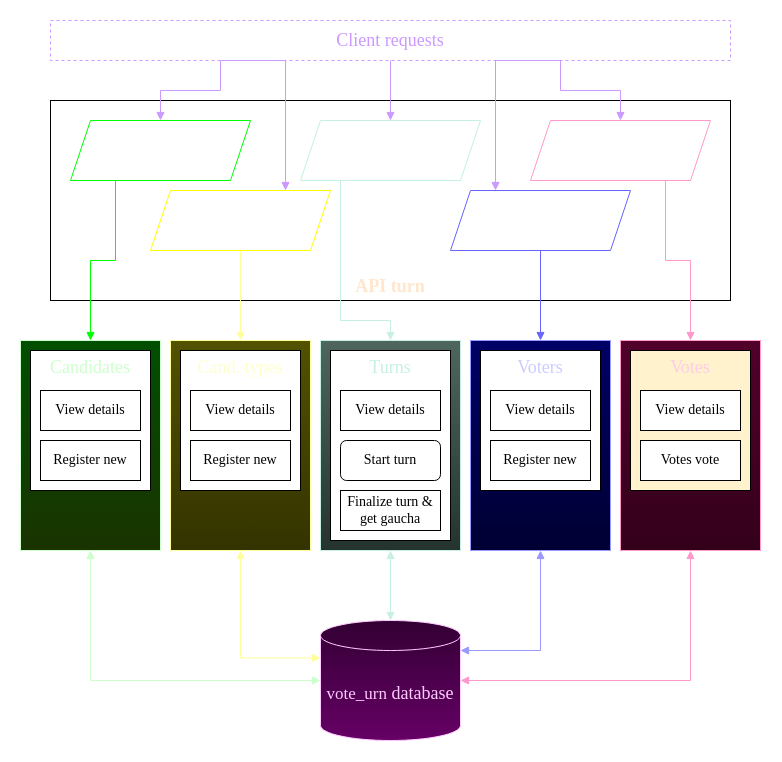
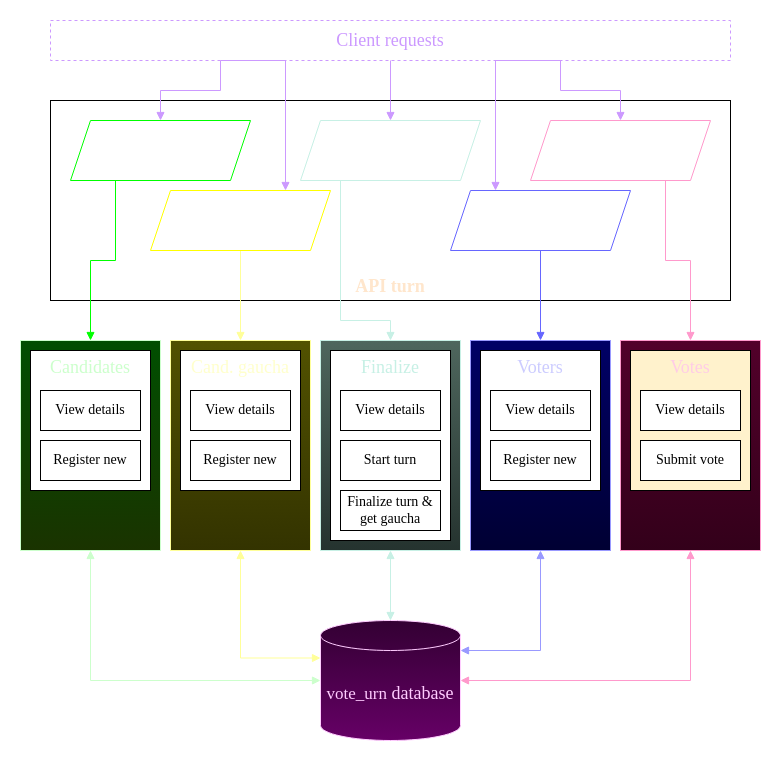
  <mxCell id="0" />
  <mxCell id="1" parent="0" />
  <mxCell id="2" value="&lt;font&gt;Client requests&lt;/font&gt;" style="rounded=0;whiteSpace=wrap;html=1;fontFamily=Bahnschrift;fontSize=18;fontColor=#CC99FF;strokeColor=#CC99FF;dashed=1;" parent="1" vertex="1"><mxGeometry x="50" y="20" width="680" height="40" as="geometry" /></mxCell>
  <mxCell id="3" value="API turn" style="rounded=0;whiteSpace=wrap;html=1;fontFamily=Bahnschrift;verticalAlign=bottom;fontSize=18;fontStyle=1;fontColor=#FFE6CC;" parent="1" vertex="1"><mxGeometry x="50" y="100" width="680" height="200" as="geometry" /></mxCell>
  <mxCell id="4" value="" style="shape=parallelogram;perimeter=parallelogramPerimeter;whiteSpace=wrap;html=1;fixedSize=1;fontFamily=Bahnschrift;fontSize=18;fontColor=#FFE6CC;strokeColor=#00FF00;" parent="1" vertex="1"><mxGeometry x="70" y="120" width="180" height="60" as="geometry" /></mxCell>
  <mxCell id="5" style="edgeStyle=orthogonalEdgeStyle;rounded=0;orthogonalLoop=1;jettySize=auto;html=1;entryX=0.5;entryY=0;entryDx=0;entryDy=0;strokeColor=#FFFF99;fontFamily=Bahnschrift;fontSize=14;fontColor=#FFFF00;endArrow=block;endFill=1;" parent="1" source="6" target="25" edge="1"><mxGeometry relative="1" as="geometry" /></mxCell>
  <mxCell id="6" value="" style="shape=parallelogram;perimeter=parallelogramPerimeter;whiteSpace=wrap;html=1;fixedSize=1;fontFamily=Bahnschrift;fontSize=18;fontColor=#FFE6CC;strokeColor=#FFFF00;" parent="1" vertex="1"><mxGeometry x="150" y="190" width="180" height="60" as="geometry" /></mxCell>
  <mxCell id="7" style="edgeStyle=orthogonalEdgeStyle;rounded=0;orthogonalLoop=1;jettySize=auto;html=1;entryX=0.5;entryY=0;entryDx=0;entryDy=0;strokeColor=#6666FF;fontFamily=Bahnschrift;fontSize=14;fontColor=#FFFF00;endArrow=block;endFill=1;" parent="1" source="8" target="30" edge="1"><mxGeometry relative="1" as="geometry" /></mxCell>
  <mxCell id="8" value="" style="shape=parallelogram;perimeter=parallelogramPerimeter;whiteSpace=wrap;html=1;fixedSize=1;fontFamily=Bahnschrift;fontSize=18;fontColor=#FFE6CC;strokeColor=#6666FF;" parent="1" vertex="1"><mxGeometry x="450" y="190" width="180" height="60" as="geometry" /></mxCell>
  <mxCell id="9" value="" style="shape=parallelogram;perimeter=parallelogramPerimeter;whiteSpace=wrap;html=1;fixedSize=1;fontFamily=Bahnschrift;fontSize=18;fontColor=#FFE6CC;strokeColor=#FF99CC;" parent="1" vertex="1"><mxGeometry x="530" y="120" width="180" height="60" as="geometry" /></mxCell>
  <mxCell id="10" style="edgeStyle=orthogonalEdgeStyle;rounded=0;orthogonalLoop=1;jettySize=auto;html=1;entryX=0.5;entryY=0;entryDx=0;entryDy=0;strokeColor=#C7F0E5;fontFamily=Bahnschrift;fontSize=14;fontColor=#FFFF00;endArrow=block;endFill=1;" parent="1" source="11" target="40" edge="1"><mxGeometry relative="1" as="geometry"><Array as="points"><mxPoint x="340" y="320" /><mxPoint x="390" y="320" /></Array></mxGeometry></mxCell>
  <mxCell id="11" value="" style="shape=parallelogram;perimeter=parallelogramPerimeter;whiteSpace=wrap;html=1;fixedSize=1;fontFamily=Bahnschrift;fontSize=18;fontColor=#FFE6CC;strokeColor=#C7F0E5;" parent="1" vertex="1"><mxGeometry x="300" y="120" width="180" height="60" as="geometry" /></mxCell>
  <mxCell id="12" style="edgeStyle=orthogonalEdgeStyle;rounded=0;orthogonalLoop=1;jettySize=auto;html=1;entryX=0.5;entryY=0;entryDx=0;entryDy=0;fontFamily=Bahnschrift;fontSize=14;fontColor=#CC99FF;strokeColor=#CC99FF;endArrow=block;endFill=1;exitX=0.25;exitY=1;exitDx=0;exitDy=0;" parent="1" source="2" target="4" edge="1"><mxGeometry relative="1" as="geometry"><Array as="points"><mxPoint x="220" y="90" /><mxPoint x="160" y="90" /></Array></mxGeometry></mxCell>
  <mxCell id="13" style="edgeStyle=orthogonalEdgeStyle;rounded=0;orthogonalLoop=1;jettySize=auto;html=1;entryX=0.5;entryY=0;entryDx=0;entryDy=0;fontFamily=Bahnschrift;fontSize=14;fontColor=#C7F0E5;strokeColor=#00FF00;endArrow=block;endFill=1;exitX=0.25;exitY=1;exitDx=0;exitDy=0;" parent="1" source="4" target="20" edge="1"><mxGeometry relative="1" as="geometry"><mxPoint x="220" y="80" as="sourcePoint" /><mxPoint x="170" y="130" as="targetPoint" /></mxGeometry></mxCell>
  <mxCell id="14" style="edgeStyle=orthogonalEdgeStyle;rounded=0;orthogonalLoop=1;jettySize=auto;html=1;entryX=0.75;entryY=0;entryDx=0;entryDy=0;strokeColor=#CC99FF;fontFamily=Bahnschrift;fontSize=14;fontColor=#CC99FF;endArrow=block;endFill=1;exitX=0.25;exitY=1;exitDx=0;exitDy=0;" parent="1" source="2" target="6" edge="1"><mxGeometry relative="1" as="geometry"><Array as="points"><mxPoint x="285" y="60" /></Array></mxGeometry></mxCell>
  <mxCell id="15" style="edgeStyle=orthogonalEdgeStyle;rounded=0;orthogonalLoop=1;jettySize=auto;html=1;entryX=0.5;entryY=0;entryDx=0;entryDy=0;strokeColor=#CC99FF;fontFamily=Bahnschrift;fontSize=14;fontColor=#CC99FF;endArrow=block;endFill=1;exitX=0.5;exitY=1;exitDx=0;exitDy=0;" parent="1" source="2" target="11" edge="1"><mxGeometry relative="1" as="geometry"><mxPoint x="230" y="80" as="sourcePoint" /><mxPoint x="295" y="200" as="targetPoint" /><Array as="points"><mxPoint x="390" y="100" /><mxPoint x="390" y="100" /></Array></mxGeometry></mxCell>
  <mxCell id="16" style="edgeStyle=orthogonalEdgeStyle;rounded=0;orthogonalLoop=1;jettySize=auto;html=1;entryX=0.25;entryY=0;entryDx=0;entryDy=0;strokeColor=#CC99FF;fontFamily=Bahnschrift;fontSize=14;fontColor=#CC99FF;endArrow=block;endFill=1;exitX=0.75;exitY=1;exitDx=0;exitDy=0;" parent="1" source="2" target="8" edge="1"><mxGeometry relative="1" as="geometry"><mxPoint x="400" y="80" as="sourcePoint" /><mxPoint x="400" y="130" as="targetPoint" /><Array as="points"><mxPoint x="495" y="60" /></Array></mxGeometry></mxCell>
  <mxCell id="17" style="edgeStyle=orthogonalEdgeStyle;rounded=0;orthogonalLoop=1;jettySize=auto;html=1;entryX=0.5;entryY=0;entryDx=0;entryDy=0;strokeColor=#CC99FF;fontFamily=Bahnschrift;fontSize=14;fontColor=#CC99FF;endArrow=block;endFill=1;exitX=0.75;exitY=1;exitDx=0;exitDy=0;" parent="1" source="2" target="9" edge="1"><mxGeometry relative="1" as="geometry"><mxPoint x="570" y="80" as="sourcePoint" /><mxPoint x="505" y="200" as="targetPoint" /><Array as="points"><mxPoint x="560" y="90" /><mxPoint x="620" y="90" /></Array></mxGeometry></mxCell>
  <mxCell id="18" style="edgeStyle=orthogonalEdgeStyle;rounded=0;orthogonalLoop=1;jettySize=auto;html=1;entryX=0.5;entryY=0;entryDx=0;entryDy=0;strokeColor=#FF99CC;fontFamily=Bahnschrift;fontSize=14;fontColor=#FFFF00;endArrow=block;endFill=1;exitX=0.75;exitY=1;exitDx=0;exitDy=0;" parent="1" source="9" target="35" edge="1"><mxGeometry relative="1" as="geometry"><mxPoint x="550" y="260" as="sourcePoint" /><mxPoint x="550" y="350" as="targetPoint" /></mxGeometry></mxCell>
  <mxCell id="19" style="edgeStyle=orthogonalEdgeStyle;rounded=0;orthogonalLoop=1;jettySize=auto;html=1;entryX=0;entryY=0.5;entryDx=0;entryDy=0;entryPerimeter=0;strokeColor=#CCFFCC;fontFamily=Hack;fontSize=17;fontColor=#FFCCFF;exitX=0.5;exitY=1;exitDx=0;exitDy=0;endArrow=block;endFill=1;startArrow=block;startFill=1;" edge="1" parent="1" source="20" target="45"><mxGeometry relative="1" as="geometry"><Array as="points"><mxPoint x="90" y="680" /></Array></mxGeometry></mxCell>
  <mxCell id="20" value="" style="rounded=0;whiteSpace=wrap;html=1;fontFamily=Bahnschrift;fontSize=13;fontColor=#C2E9FC;gradientColor=#004F00;fillColor=#1A3300;strokeColor=#CCFFCC;gradientDirection=north;container=0;" parent="1" vertex="1"><mxGeometry x="20" y="340" width="140" height="210" as="geometry" /></mxCell>
  <mxCell id="21" value="&lt;font&gt;Candidates&lt;/font&gt;" style="rounded=0;whiteSpace=wrap;html=1;fontFamily=Bahnschrift;fontSize=18;verticalAlign=top;fontColor=#CCFFCC;container=0;" parent="1" vertex="1"><mxGeometry x="30" y="350" width="120" height="140" as="geometry" /></mxCell>
  <mxCell id="22" value="Register new" style="rounded=0;whiteSpace=wrap;html=1;fontFamily=Bahnschrift;fontSize=14;container=0;" parent="1" vertex="1"><mxGeometry x="40" y="440" width="100" height="40" as="geometry" /></mxCell>
  <mxCell id="23" value="View details" style="rounded=0;whiteSpace=wrap;html=1;fontFamily=Bahnschrift;fontSize=14;container=0;" parent="1" vertex="1"><mxGeometry x="40" y="390" width="100" height="40" as="geometry" /></mxCell>
  <mxCell id="24" style="edgeStyle=orthogonalEdgeStyle;rounded=0;orthogonalLoop=1;jettySize=auto;html=1;entryX=0;entryY=0;entryDx=0;entryDy=37.5;entryPerimeter=0;strokeColor=#FFFF99;fontFamily=Hack;fontSize=17;fontColor=#FFCCFF;exitX=0.5;exitY=1;exitDx=0;exitDy=0;endArrow=block;endFill=1;startArrow=block;startFill=1;" edge="1" parent="1" source="25" target="45"><mxGeometry relative="1" as="geometry" /></mxCell>
  <mxCell id="25" value="" style="rounded=0;whiteSpace=wrap;html=1;fontFamily=Bahnschrift;fontSize=13;fontColor=#C2E9FC;gradientColor=#525200;fillColor=#333300;strokeColor=#FFFF99;gradientDirection=north;container=0;" parent="1" vertex="1"><mxGeometry x="170" y="340" width="140" height="210" as="geometry" /></mxCell>
- <mxCell id="26" value="&lt;font color=&quot;#ffffcc&quot;&gt;Cand. types&lt;/font&gt;" style="rounded=0;whiteSpace=wrap;html=1;fontFamily=Bahnschrift;fontSize=18;verticalAlign=top;fontColor=#CCFFCC;container=0;" parent="1" vertex="1"><mxGeometry x="180" y="350" width="120" height="140" as="geometry" /></mxCell>
+ <mxCell id="26" value="&lt;font color=&quot;#ffffcc&quot;&gt;Cand. gaucha&lt;/font&gt;" style="rounded=0;whiteSpace=wrap;html=1;fontFamily=Bahnschrift;fontSize=18;verticalAlign=top;fontColor=#CCFFCC;container=0;" parent="1" vertex="1"><mxGeometry x="180" y="350" width="120" height="140" as="geometry" /></mxCell>
  <mxCell id="27" value="View details" style="rounded=0;whiteSpace=wrap;html=1;fontFamily=Bahnschrift;fontSize=14;container=0;" parent="1" vertex="1"><mxGeometry x="190" y="390" width="100" height="40" as="geometry" /></mxCell>
  <mxCell id="28" value="Register new" style="rounded=0;whiteSpace=wrap;html=1;fontFamily=Bahnschrift;fontSize=14;container=0;" parent="1" vertex="1"><mxGeometry x="190" y="440" width="100" height="40" as="geometry" /></mxCell>
  <mxCell id="29" style="edgeStyle=orthogonalEdgeStyle;rounded=0;orthogonalLoop=1;jettySize=auto;html=1;entryX=1;entryY=0.25;entryDx=0;entryDy=0;entryPerimeter=0;strokeColor=#9999FF;fontFamily=Hack;fontSize=17;fontColor=#FFCCFF;exitX=0.5;exitY=1;exitDx=0;exitDy=0;endArrow=block;endFill=1;startArrow=block;startFill=1;" edge="1" parent="1" source="30" target="45"><mxGeometry relative="1" as="geometry" /></mxCell>
  <mxCell id="30" value="" style="rounded=0;whiteSpace=wrap;html=1;fontFamily=Bahnschrift;fontSize=13;fontColor=#C2E9FC;gradientColor=#000066;fillColor=#000033;strokeColor=#9999FF;gradientDirection=north;container=0;" parent="1" vertex="1"><mxGeometry x="470" y="340" width="140" height="210" as="geometry" /></mxCell>
  <mxCell id="31" value="&lt;font color=&quot;#ccccff&quot;&gt;Voters&lt;/font&gt;" style="rounded=0;whiteSpace=wrap;html=1;fontFamily=Bahnschrift;fontSize=18;verticalAlign=top;fontColor=#CCFFCC;container=0;" parent="1" vertex="1"><mxGeometry x="480" y="350" width="120" height="140" as="geometry" /></mxCell>
  <mxCell id="32" value="View details" style="rounded=0;whiteSpace=wrap;html=1;fontFamily=Bahnschrift;fontSize=14;container=0;" parent="1" vertex="1"><mxGeometry x="490" y="390" width="100" height="40" as="geometry" /></mxCell>
  <mxCell id="33" value="Register new" style="rounded=0;whiteSpace=wrap;html=1;fontFamily=Bahnschrift;fontSize=14;container=0;" parent="1" vertex="1"><mxGeometry x="490" y="440" width="100" height="40" as="geometry" /></mxCell>
  <mxCell id="34" style="edgeStyle=orthogonalEdgeStyle;rounded=0;orthogonalLoop=1;jettySize=auto;html=1;entryX=1;entryY=0.5;entryDx=0;entryDy=0;entryPerimeter=0;strokeColor=#FF99CC;fontFamily=Hack;fontSize=17;fontColor=#FFCCFF;exitX=0.5;exitY=1;exitDx=0;exitDy=0;endArrow=block;endFill=1;startArrow=block;startFill=1;" edge="1" parent="1" source="35" target="45"><mxGeometry relative="1" as="geometry" /></mxCell>
  <mxCell id="35" value="" style="rounded=0;whiteSpace=wrap;html=1;fontFamily=Bahnschrift;fontSize=13;fontColor=#C2E9FC;gradientColor=#52002A;fillColor=#33001A;strokeColor=#FF99CC;gradientDirection=north;container=0;" parent="1" vertex="1"><mxGeometry x="620" y="340" width="140" height="210" as="geometry" /></mxCell>
  <mxCell id="36" value="&lt;font color=&quot;#ffcce6&quot;&gt;Votes&lt;/font&gt;" style="rounded=0;whiteSpace=wrap;html=1;fontFamily=Bahnschrift;fontSize=18;verticalAlign=top;fontColor=#CCFFCC;container=0;fillColor=#fff2cc;" parent="1" vertex="1"><mxGeometry x="630" y="350" width="120" height="140" as="geometry" /></mxCell>
  <mxCell id="37" value="View details" style="rounded=0;whiteSpace=wrap;html=1;fontFamily=Bahnschrift;fontSize=14;container=0;" parent="1" vertex="1"><mxGeometry x="640" y="390" width="100" height="40" as="geometry" /></mxCell>
- <mxCell id="38" value="Votes vote" style="rounded=0;whiteSpace=wrap;html=1;fontFamily=Bahnschrift;fontSize=14;container=0;" parent="1" vertex="1"><mxGeometry x="640" y="440" width="100" height="40" as="geometry" /></mxCell>
+ <mxCell id="38" value="Submit vote" style="rounded=0;whiteSpace=wrap;html=1;fontFamily=Bahnschrift;fontSize=14;container=0;" parent="1" vertex="1"><mxGeometry x="640" y="440" width="100" height="40" as="geometry" /></mxCell>
  <mxCell id="39" style="edgeStyle=orthogonalEdgeStyle;rounded=0;orthogonalLoop=1;jettySize=auto;html=1;entryX=0.5;entryY=0;entryDx=0;entryDy=0;entryPerimeter=0;strokeColor=#C7F0E5;fontFamily=Hack;fontSize=17;fontColor=#FFCCFF;endArrow=block;endFill=1;startArrow=block;startFill=1;" edge="1" parent="1" source="40" target="45"><mxGeometry relative="1" as="geometry" /></mxCell>
  <mxCell id="40" value="" style="rounded=0;whiteSpace=wrap;html=1;fontFamily=Bahnschrift;fontSize=13;fontColor=#C2E9FC;gradientColor=#4E665D;fillColor=#25332F;strokeColor=#C7F0E5;gradientDirection=north;container=0;" parent="1" vertex="1"><mxGeometry x="320" y="340" width="140" height="210" as="geometry" /></mxCell>
- <mxCell id="41" value="&lt;font&gt;Turns&lt;/font&gt;" style="rounded=0;whiteSpace=wrap;html=1;fontFamily=Bahnschrift;fontSize=18;verticalAlign=top;fontColor=#C7F0E5;container=0;" parent="1" vertex="1"><mxGeometry x="330" y="350" width="120" height="190" as="geometry" /></mxCell>
+ <mxCell id="41" value="&lt;font&gt;Finalize&lt;/font&gt;" style="rounded=0;whiteSpace=wrap;html=1;fontFamily=Bahnschrift;fontSize=18;verticalAlign=top;fontColor=#C7F0E5;container=0;" parent="1" vertex="1"><mxGeometry x="330" y="350" width="120" height="190" as="geometry" /></mxCell>
  <mxCell id="42" value="View details" style="rounded=0;whiteSpace=wrap;html=1;fontFamily=Bahnschrift;fontSize=14;container=0;" parent="1" vertex="1"><mxGeometry x="340" y="390" width="100" height="40" as="geometry" /></mxCell>
- <mxCell id="43" value="Start turn" style="whiteSpace=wrap;html=1;fontFamily=Bahnschrift;fontSize=14;container=0;rounded=1;" parent="1" vertex="1"><mxGeometry x="340" y="440" width="100" height="40" as="geometry" /></mxCell>
+ <mxCell id="43" value="Start turn" style="rounded=0;whiteSpace=wrap;html=1;fontFamily=Bahnschrift;fontSize=14;container=0;" parent="1" vertex="1"><mxGeometry x="340" y="440" width="100" height="40" as="geometry" /></mxCell>
  <mxCell id="44" value="Finalize turn &amp;amp; get gaucha" style="rounded=0;whiteSpace=wrap;html=1;fontFamily=Bahnschrift;fontSize=14;container=0;" parent="1" vertex="1"><mxGeometry x="340" y="490" width="100" height="40" as="geometry" /></mxCell>
  <mxCell id="45" value="&lt;font style=&quot;font-size: 17px;&quot; face=&quot;Hack&quot;&gt;vote_urn&lt;/font&gt; database" style="shape=cylinder3;whiteSpace=wrap;html=1;boundedLbl=1;backgroundOutline=1;size=15;fontSize=18;fontFamily=Bahnschrift;fontColor=#FFCCFF;strokeColor=#FFCCFF;gradientColor=#660066;fillColor=#330033;" vertex="1" parent="1"><mxGeometry x="320" y="620" width="140" height="120" as="geometry" /></mxCell>
